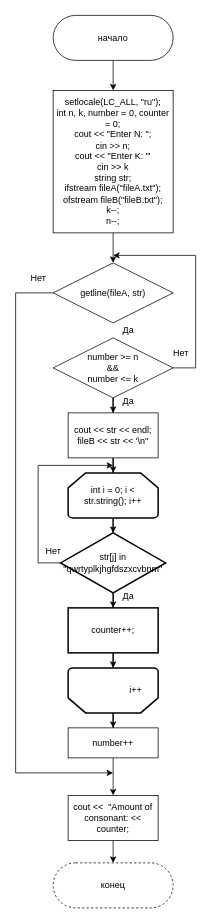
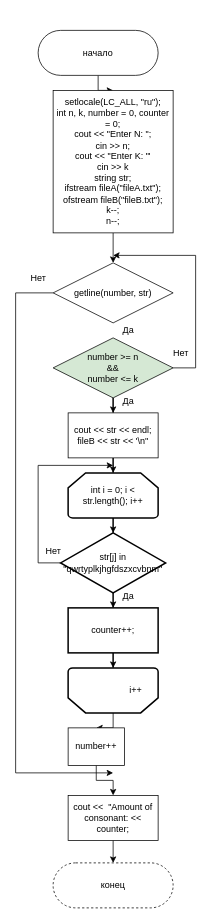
  <mxCell id="0" />
  <mxCell id="1" parent="0" />
  <mxCell id="2" value="" style="edgeStyle=orthogonalEdgeStyle;rounded=0;orthogonalLoop=1;jettySize=auto;html=1;" parent="1" source="3" target="5" edge="1"><mxGeometry relative="1" as="geometry" /></mxCell>
- <mxCell id="3" value="начало" style="rounded=1;whiteSpace=wrap;html=1;arcSize=50;" parent="1" vertex="1"><mxGeometry x="70" y="20" width="160" height="60" as="geometry" /></mxCell>
+ <mxCell id="3" value="начало" style="rounded=1;whiteSpace=wrap;html=1;arcSize=50;" parent="1" vertex="1"><mxGeometry x="50" y="40" width="160" height="60" as="geometry" /></mxCell>
  <mxCell id="4" value="" style="edgeStyle=orthogonalEdgeStyle;rounded=0;orthogonalLoop=1;jettySize=auto;html=1;exitX=0.5;exitY=1;exitDx=0;exitDy=0;" parent="1" source="5" target="7" edge="1"><mxGeometry relative="1" as="geometry"><mxPoint x="150" y="330" as="sourcePoint" /></mxGeometry></mxCell>
  <mxCell id="5" value="setlocale(LC_ALL, &quot;ru&quot;);&lt;br&gt;int n, k, number = 0, counter = 0;&lt;br&gt;cout &amp;lt;&amp;lt; &quot;Enter N: &quot;;&lt;br&gt;cin &amp;gt;&amp;gt; n;&lt;br&gt;cout &amp;lt;&amp;lt; &quot;Enter K: &quot;'&lt;br&gt;cin &amp;gt;&amp;gt; k&lt;br&gt;string str;&lt;br&gt;&lt;div&gt;ifstream fileA(&quot;fileA.txt&quot;);&lt;/div&gt;&lt;div&gt;&#09;ofstream fileB(&quot;fileB.txt&quot;);&lt;/div&gt;&lt;div&gt;&lt;span style=&quot;&quot;&gt;&#09;&lt;/span&gt;k--;&lt;/div&gt;&lt;div&gt;&lt;span style=&quot;&quot;&gt;&#09;&lt;/span&gt;n--;&lt;/div&gt;" style="whiteSpace=wrap;html=1;" parent="1" vertex="1"><mxGeometry x="70" y="120" width="160" height="190" as="geometry" /></mxCell>
  <mxCell id="6" style="edgeStyle=orthogonalEdgeStyle;rounded=0;orthogonalLoop=1;jettySize=auto;html=1;exitX=0;exitY=0.5;exitDx=0;exitDy=0;" parent="1" source="7" edge="1"><mxGeometry relative="1" as="geometry"><mxPoint x="150" y="1030" as="targetPoint" /><Array as="points"><mxPoint x="20" y="390" /><mxPoint x="20" y="1030" /><mxPoint x="150" y="1030" /></Array></mxGeometry></mxCell>
- <mxCell id="7" value="getline(fileA, str)" style="rhombus;whiteSpace=wrap;html=1;" parent="1" vertex="1"><mxGeometry x="70" y="350" width="160" height="80" as="geometry" /></mxCell>
+ <mxCell id="7" value="getline(number, str)" style="rhombus;whiteSpace=wrap;html=1;" parent="1" vertex="1"><mxGeometry x="70" y="350" width="160" height="80" as="geometry" /></mxCell>
  <mxCell id="8" value="" style="edgeStyle=orthogonalEdgeStyle;rounded=0;orthogonalLoop=1;jettySize=auto;html=1;" parent="1" source="10" target="12" edge="1"><mxGeometry relative="1" as="geometry" /></mxCell>
  <mxCell id="9" style="edgeStyle=orthogonalEdgeStyle;rounded=0;orthogonalLoop=1;jettySize=auto;html=1;" parent="1" source="10" edge="1"><mxGeometry relative="1" as="geometry"><mxPoint x="150" y="340" as="targetPoint" /><Array as="points"><mxPoint x="260" y="490" /><mxPoint x="260" y="340" /></Array></mxGeometry></mxCell>
- <mxCell id="10" value="number &amp;gt;= n&lt;br&gt;&amp;amp;&amp;amp;&lt;br&gt;number &amp;lt;= k" style="rhombus;whiteSpace=wrap;html=1;" parent="1" vertex="1"><mxGeometry x="70" y="450" width="160" height="80" as="geometry" /></mxCell>
+ <mxCell id="10" value="number &amp;gt;= n&lt;br&gt;&amp;amp;&amp;amp;&lt;br&gt;number &amp;lt;= k" style="rhombus;whiteSpace=wrap;html=1;fillColor=#d5e8d4;" parent="1" vertex="1"><mxGeometry x="70" y="450" width="160" height="80" as="geometry" /></mxCell>
  <mxCell id="11" value="" style="edgeStyle=orthogonalEdgeStyle;rounded=0;orthogonalLoop=1;jettySize=auto;html=1;" parent="1" source="12" target="14" edge="1"><mxGeometry relative="1" as="geometry" /></mxCell>
  <mxCell id="12" value="cout &amp;lt;&amp;lt; str &amp;lt;&amp;lt; endl;&lt;br&gt;fileB &amp;lt;&amp;lt; str &amp;lt;&amp;lt; '\n''" style="whiteSpace=wrap;html=1;" parent="1" vertex="1"><mxGeometry x="90" y="550" width="120" height="60" as="geometry" /></mxCell>
  <mxCell id="13" value="" style="edgeStyle=orthogonalEdgeStyle;rounded=0;orthogonalLoop=1;jettySize=auto;html=1;" parent="1" source="14" target="17" edge="1"><mxGeometry relative="1" as="geometry" /></mxCell>
- <mxCell id="14" value="int i = 0; i &amp;lt; str.string(); i++" style="strokeWidth=2;html=1;shape=mxgraph.flowchart.loop_limit;whiteSpace=wrap;" parent="1" vertex="1"><mxGeometry x="90" y="630" width="120" height="60" as="geometry" /></mxCell>
+ <mxCell id="14" value="int i = 0; i &amp;lt; str.length(); i++" style="strokeWidth=2;html=1;shape=mxgraph.flowchart.loop_limit;whiteSpace=wrap;" parent="1" vertex="1"><mxGeometry x="90" y="630" width="120" height="60" as="geometry" /></mxCell>
  <mxCell id="15" value="" style="edgeStyle=orthogonalEdgeStyle;rounded=0;orthogonalLoop=1;jettySize=auto;html=1;" parent="1" source="17" target="19" edge="1"><mxGeometry relative="1" as="geometry" /></mxCell>
  <mxCell id="16" style="edgeStyle=orthogonalEdgeStyle;rounded=0;orthogonalLoop=1;jettySize=auto;html=1;exitX=0;exitY=0.5;exitDx=0;exitDy=0;" parent="1" source="17" edge="1"><mxGeometry relative="1" as="geometry"><mxPoint x="150" y="620" as="targetPoint" /><Array as="points"><mxPoint x="50" y="750" /><mxPoint x="50" y="620" /></Array></mxGeometry></mxCell>
  <mxCell id="17" value="str[j] in &quot;qwrtyplkjhgfdszxcvbnm&quot;" style="rhombus;whiteSpace=wrap;html=1;strokeWidth=2;" parent="1" vertex="1"><mxGeometry x="80" y="710" width="140" height="80" as="geometry" /></mxCell>
  <mxCell id="18" value="" style="edgeStyle=orthogonalEdgeStyle;rounded=0;orthogonalLoop=1;jettySize=auto;html=1;" parent="1" source="19" target="27" edge="1"><mxGeometry relative="1" as="geometry" /></mxCell>
  <mxCell id="19" value="counter++;" style="whiteSpace=wrap;html=1;strokeWidth=2;" parent="1" vertex="1"><mxGeometry x="90" y="810" width="120" height="60" as="geometry" /></mxCell>
  <mxCell id="20" style="edgeStyle=orthogonalEdgeStyle;rounded=0;orthogonalLoop=1;jettySize=auto;html=1;exitX=0.5;exitY=1;exitDx=0;exitDy=0;entryX=0.5;entryY=0;entryDx=0;entryDy=0;" parent="1" source="21" target="31" edge="1"><mxGeometry relative="1" as="geometry" /></mxCell>
  <mxCell id="21" value="cout &amp;lt;&amp;lt;&amp;nbsp; &quot;Amount of consonant: &amp;lt;&amp;lt; counter;" style="whiteSpace=wrap;html=1;" parent="1" vertex="1"><mxGeometry x="90" y="1060" width="120" height="60" as="geometry" /></mxCell>
  <mxCell id="22" value="Нет" style="text;html=1;align=center;verticalAlign=middle;resizable=0;points=[];autosize=1;strokeColor=none;fillColor=none;" parent="1" vertex="1"><mxGeometry x="30" y="355" width="40" height="30" as="geometry" /></mxCell>
  <mxCell id="23" value="Да" style="text;html=1;align=center;verticalAlign=middle;resizable=0;points=[];autosize=1;strokeColor=none;fillColor=none;" parent="1" vertex="1"><mxGeometry x="150" y="425" width="40" height="30" as="geometry" /></mxCell>
  <mxCell id="24" value="Да" style="text;html=1;align=center;verticalAlign=middle;resizable=0;points=[];autosize=1;strokeColor=none;fillColor=none;" parent="1" vertex="1"><mxGeometry x="150" y="520" width="40" height="30" as="geometry" /></mxCell>
  <mxCell id="25" value="Да" style="text;html=1;align=center;verticalAlign=middle;resizable=0;points=[];autosize=1;strokeColor=none;fillColor=none;" parent="1" vertex="1"><mxGeometry x="150" y="780" width="40" height="30" as="geometry" /></mxCell>
  <mxCell id="26" value="" style="edgeStyle=orthogonalEdgeStyle;rounded=0;orthogonalLoop=1;jettySize=auto;html=1;" parent="1" source="27" target="33" edge="1"><mxGeometry relative="1" as="geometry" /></mxCell>
  <mxCell id="27" value="" style="strokeWidth=2;html=1;shape=mxgraph.flowchart.loop_limit;whiteSpace=wrap;rotation=-180;" parent="1" vertex="1"><mxGeometry x="90" y="890" width="120" height="60" as="geometry" /></mxCell>
  <mxCell id="28" value="i++" style="text;html=1;align=center;verticalAlign=middle;resizable=0;points=[];autosize=1;strokeColor=none;fillColor=none;" parent="1" vertex="1"><mxGeometry x="160" y="905" width="40" height="30" as="geometry" /></mxCell>
  <mxCell id="29" value="Нет" style="text;html=1;align=center;verticalAlign=middle;resizable=0;points=[];autosize=1;strokeColor=none;fillColor=none;" parent="1" vertex="1"><mxGeometry x="50" y="720" width="40" height="30" as="geometry" /></mxCell>
  <mxCell id="30" value="Нет" style="text;html=1;align=center;verticalAlign=middle;resizable=0;points=[];autosize=1;strokeColor=none;fillColor=none;" parent="1" vertex="1"><mxGeometry x="220" y="455" width="40" height="30" as="geometry" /></mxCell>
  <mxCell id="31" value="конец" style="rounded=1;whiteSpace=wrap;html=1;arcSize=50;dashed=1;" parent="1" vertex="1"><mxGeometry x="70" y="1150" width="160" height="60" as="geometry" /></mxCell>
  <mxCell id="32" style="edgeStyle=orthogonalEdgeStyle;rounded=0;orthogonalLoop=1;jettySize=auto;html=1;exitX=0.5;exitY=1;exitDx=0;exitDy=0;entryX=0.5;entryY=0;entryDx=0;entryDy=0;" edge="1" parent="1" source="33" target="21"><mxGeometry relative="1" as="geometry" /></mxCell>
- <mxCell id="33" value="number++" style="whiteSpace=wrap;html=1;" parent="1" vertex="1"><mxGeometry x="90" y="970" width="120" height="40" as="geometry" /></mxCell>
+ <mxCell id="33" value="number++" style="whiteSpace=wrap;html=1;" parent="1" vertex="1"><mxGeometry x="90" y="970" width="75" height="50" as="geometry" /></mxCell>
